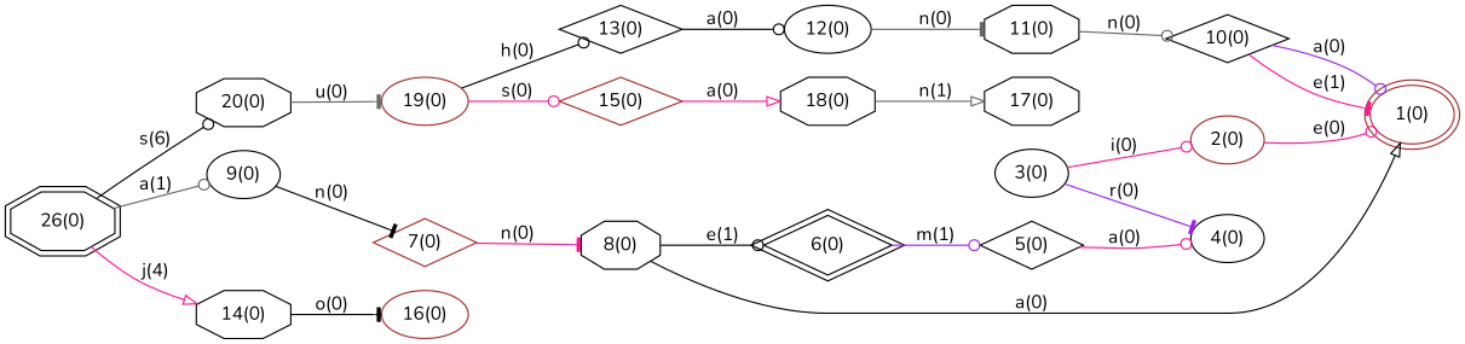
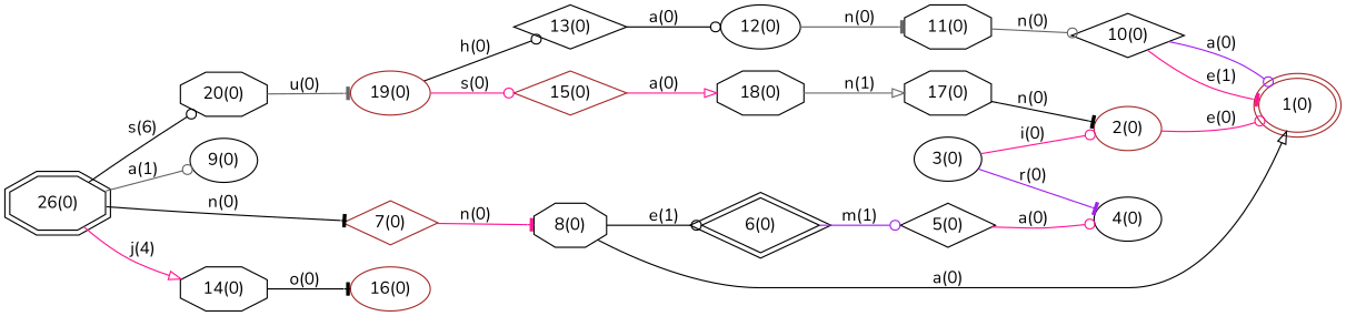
  digraph {
    fontname=Nunito
    rankdir=LR
    node [color=black fontname=Nunito shape=ellipse]
    edge [arrowhead=odot color=deeppink fontname=Nunito]
    n1 [color=brown label="1(0)" peripheries=2]
    n2 [color=brown label="2(0)"]
    n3 [label="3(0)"]
    n4 [label="4(0)"]
    n5 [label="5(0)" shape=diamond]
    n6 [label="6(0)" peripheries=2 shape=diamond]
    n7 [color=brown label="7(0)" shape=diamond]
    n8 [label="8(0)" shape=octagon]
    n9 [label="9(0)"]
    n10 [label="10(0)" shape=diamond]
    n11 [label="11(0)" shape=octagon]
    n12 [label="12(0)"]
    n13 [label="13(0)" shape=diamond]
    n14 [label="14(0)" shape=octagon]
    n15 [color=brown label="16(0)"]
    n16 [color=brown label="15(0)" shape=diamond]
    n17 [label="18(0)" shape=octagon]
    n18 [label="17(0)" shape=octagon]
    n19 [color=brown label="19(0)"]
    n20 [label="20(0)" shape=octagon]
    n21 [label="26(0)" peripheries=2 shape=octagon]
    n2 -> n1 [label="e(0)"]
    n3 -> n2 [label="i(0)"]
    n3 -> n4 [arrowhead=tee color=purple label="r(0)"]
    n5 -> n4 [label="a(0)"]
    n6 -> n5 [color=purple label="m(1)"]
    n7 -> n8 [arrowhead=tee label="n(0)"]
    n8 -> n1 [arrowhead=onormal color=black label="a(0)"]
    n8 -> n6 [color=black label="e(1)"]
-   n9 -> n7 [arrowhead=tee color=black label="n(0)"]
+   n21 -> n7 [arrowhead=tee color=black label="n(0)"]
    n10 -> n1 [color=purple label="a(0)"]
    n10 -> n1 [arrowhead=tee label="e(1)"]
    n11 -> n10 [color=gray40 label="n(0)"]
    n12 -> n11 [arrowhead=tee color=gray40 label="n(0)"]
    n13 -> n12 [color=black label="a(0)"]
    n14 -> n15 [arrowhead=tee color=black label="o(0)"]
    n16 -> n17 [arrowhead=onormal label="a(0)"]
    n17 -> n18 [arrowhead=onormal color=gray40 label="n(1)"]
+   n18 -> n2 [arrowhead=tee color=black label="n(0)"]
    n19 -> n13 [color=black label="h(0)"]
    n19 -> n16 [label="s(0)"]
    n20 -> n19 [arrowhead=tee color=gray40 label="u(0)"]
    n21 -> n9 [color=gray40 label="a(1)"]
    n21 -> n14 [arrowhead=onormal label="j(4)"]
    n21 -> n20 [color=black label="s(6)"]
  }
